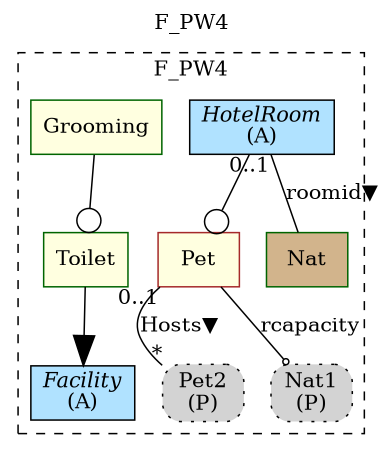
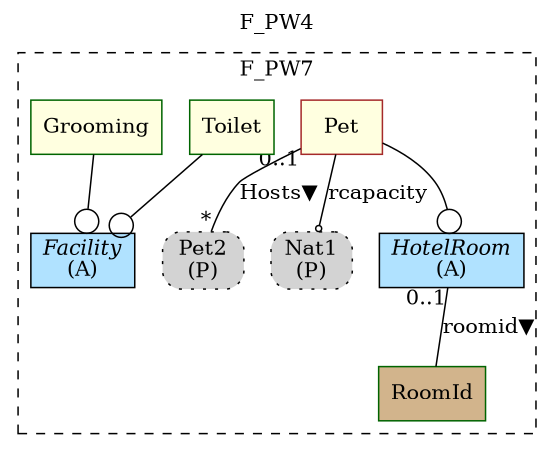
  digraph {
    label=F_PW4
    labelfontsize=12
    labelloc=tl
    node [fillcolor=lightyellow shape=record style=filled]
    edge [arrowhead=odot arrowsize=2.0]
    n1 [fillcolor=lightgray label=<Pet2<br/>(P)> shape=box style="rounded,filled,dotted"]
    n2 [fillcolor=lightgray label=<Nat1<br/>(P)> shape=box style="rounded,filled,dotted"]
    n3 [color=brown label=Pet]
    n4 [fillcolor=lightskyblue1 label=<{<I>HotelRoom</I><br/>(A)}>]
-   n5 [color=darkgreen fillcolor=tan label=Nat]
+   n5 [color=darkgreen fillcolor=tan label=RoomId]
    n6 [fillcolor=lightskyblue1 label=<{<I>Facility</I><br/>(A)}>]
    n7 [color=darkgreen label=Toilet]
    n8 [color=darkgreen label=Grooming]
    subgraph cluster_1 {
+     label=F_PW7
      style=dashed
      n1
      n2
      n3
      n4
      n5
      n6
      n7
      n8
    }
    n3 -> n1 [dir=none headlabel="*" label="Hosts▼" taillabel="0..1" arrowhead="" arrowsize=""]
    n3 -> n2 [arrowsize=.5 label=rcapacity]
-   n4 -> n3
+   n3 -> n4
    n4 -> n5 [dir=none label="roomid▼" taillabel="0..1" arrowhead="" arrowsize=""]
-   n7 -> n6 [arrowhead=normal]
-   n8 -> n7
+   n7 -> n6
+   n8 -> n6
  }
